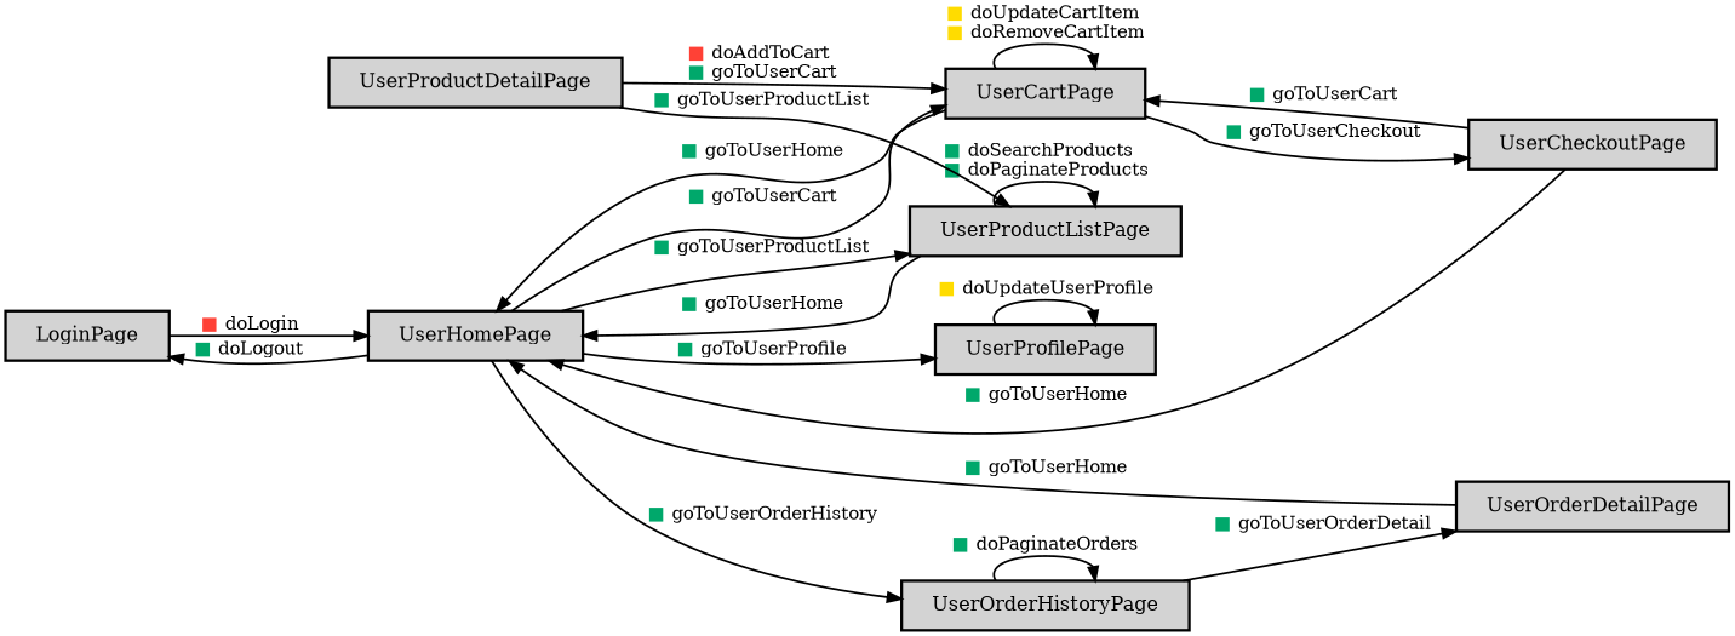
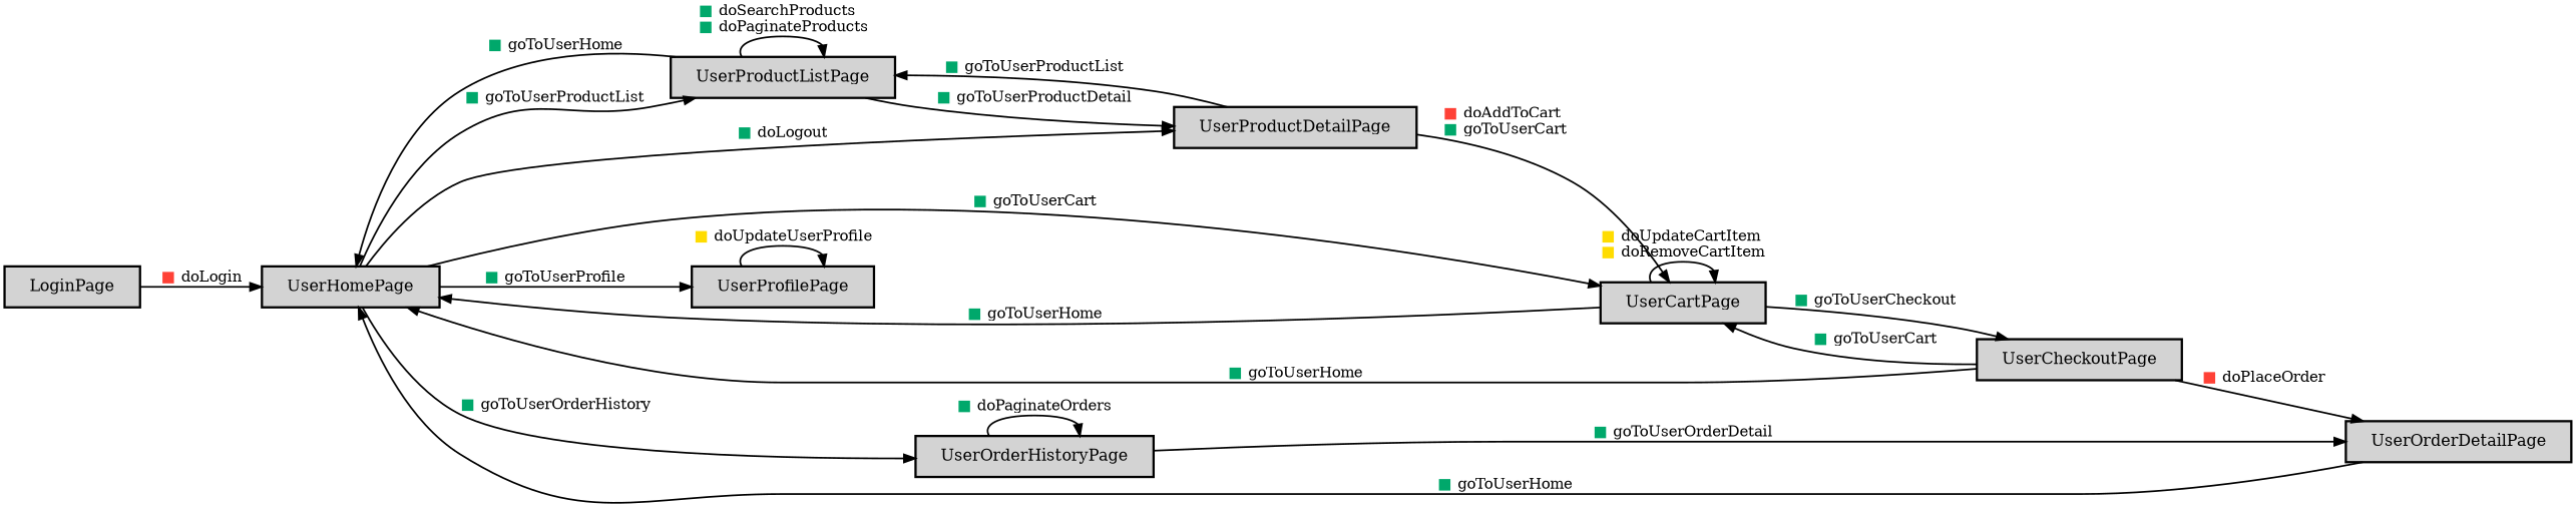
  digraph {
    fontname=Helvetica
    labelloc=t
    rankdir=LR
    node [fillcolor=lightgray margin="0.3,0.1" shape=box style="bold,filled"]
    edge [fontsize=13 penwidth=1.5]
    n1 [label=LoginPage]
    n2 [label=UserHomePage]
    n3 [label=UserProductListPage]
    n4 [label=UserCartPage]
    n5 [label=UserOrderHistoryPage]
    n6 [label=UserProfilePage]
    n7 [label=UserProductDetailPage]
    n8 [label=UserCheckoutPage]
    n9 [label=UserOrderDetailPage]
    n1 -> n2 [label=<<table border="0" cellborder="0" cellspacing="0" cellpadding="0"><tr><td valign="middle" href="#doLogin" tooltip="ログイン (unsafe)"><font color="#FF4136">■</font> doLogin</td></tr></table>>]
-   n2 -> n1 [label=<<table border="0" cellborder="0" cellspacing="0" cellpadding="0"><tr><td valign="middle" href="#doLogout" tooltip="ログアウト (safe)"><font color="#00A86B">■</font> doLogout</td></tr></table>>]
+   n2 -> n7 [label=<<table border="0" cellborder="0" cellspacing="0" cellpadding="0"><tr><td valign="middle" href="#doLogout" tooltip="ログアウト (safe)"><font color="#00A86B">■</font> doLogout</td></tr></table>>]
    n2 -> n3 [label=<<table border="0" cellborder="0" cellspacing="0" cellpadding="0"><tr><td valign="middle" href="#goToUserProductList" tooltip="ユーザー製品リストへ移動 (safe)"><font color="#00A86B">■</font> goToUserProductList</td></tr></table>>]
    n2 -> n4 [label=<<table border="0" cellborder="0" cellspacing="0" cellpadding="0"><tr><td valign="middle" href="#goToUserCart" tooltip="ユーザーカートへ移動 (safe)"><font color="#00A86B">■</font> goToUserCart</td></tr></table>>]
    n2 -> n5 [label=<<table border="0" cellborder="0" cellspacing="0" cellpadding="0"><tr><td valign="middle" href="#goToUserOrderHistory" tooltip="ユーザー注文履歴へ移動 (safe)"><font color="#00A86B">■</font> goToUserOrderHistory</td></tr></table>>]
    n2 -> n6 [label=<<table border="0" cellborder="0" cellspacing="0" cellpadding="0"><tr><td valign="middle" href="#goToUserProfile" tooltip="ユーザープロフィールへ移動 (safe)"><font color="#00A86B">■</font> goToUserProfile</td></tr></table>>]
    n3 -> n2 [label=<<table border="0" cellborder="0" cellspacing="0" cellpadding="0"><tr><td valign="middle" href="#goToUserHome" tooltip="ユーザーホームへ移動 (safe)"><font color="#00A86B">■</font> goToUserHome</td></tr></table>>]
    n3 -> n3 [label=<<table border="0" cellborder="0" cellspacing="0" cellpadding="0"><tr><td valign="middle" align="left" href="#doSearchProducts" tooltip="製品検索 (safe)"><font color="#00A86B">■</font> doSearchProducts</td></tr><tr><td valign="middle" align="left" href="#doPaginateProducts" tooltip="製品リストのページネーション (safe)"><font color="#00A86B">■</font> doPaginateProducts</td></tr></table>>]
+   n3 -> n7 [label=<<table border="0" cellborder="0" cellspacing="0" cellpadding="0"><tr><td valign="middle" href="#goToUserProductDetail" tooltip="ユーザー製品詳細へ移動 (safe)"><font color="#00A86B">■</font> goToUserProductDetail</td></tr></table>>]
    n4 -> n2 [label=<<table border="0" cellborder="0" cellspacing="0" cellpadding="0"><tr><td valign="middle" href="#goToUserHome" tooltip="ユーザーホームへ移動 (safe)"><font color="#00A86B">■</font> goToUserHome</td></tr></table>>]
    n4 -> n4 [label=<<table border="0" cellborder="0" cellspacing="0" cellpadding="0"><tr><td valign="middle" align="left" href="#doUpdateCartItem" tooltip="カート内アイテム更新 (idempotent)"><font color="#FFDC00">■</font> doUpdateCartItem</td></tr><tr><td valign="middle" align="left" href="#doRemoveCartItem" tooltip="カート内アイテム削除 (idempotent)"><font color="#FFDC00">■</font> doRemoveCartItem</td></tr></table>>]
    n4 -> n8 [label=<<table border="0" cellborder="0" cellspacing="0" cellpadding="0"><tr><td valign="middle" href="#goToUserCheckout" tooltip="ユーザーチェックアウトへ移動 (safe)"><font color="#00A86B">■</font> goToUserCheckout</td></tr></table>>]
    n5 -> n5 [label=<<table border="0" cellborder="0" cellspacing="0" cellpadding="0"><tr><td valign="middle" href="#doPaginateOrders" tooltip="注文リストのページネーション (safe)"><font color="#00A86B">■</font> doPaginateOrders</td></tr></table>>]
    n5 -> n9 [label=<<table border="0" cellborder="0" cellspacing="0" cellpadding="0"><tr><td valign="middle" href="#goToUserOrderDetail" tooltip="ユーザー注文詳細へ移動 (safe)"><font color="#00A86B">■</font> goToUserOrderDetail</td></tr></table>>]
    n6 -> n6 [label=<<table border="0" cellborder="0" cellspacing="0" cellpadding="0"><tr><td valign="middle" href="#doUpdateUserProfile" tooltip="ユーザープロフィール更新 (idempotent)"><font color="#FFDC00">■</font> doUpdateUserProfile</td></tr></table>>]
    n7 -> n3 [label=<<table border="0" cellborder="0" cellspacing="0" cellpadding="0"><tr><td valign="middle" href="#goToUserProductList" tooltip="ユーザー製品リストへ移動 (safe)"><font color="#00A86B">■</font> goToUserProductList</td></tr></table>>]
    n7 -> n4 [label=<<table border="0" cellborder="0" cellspacing="0" cellpadding="0"><tr><td valign="middle" align="left" href="#doAddToCart" tooltip="カートに追加 (unsafe)"><font color="#FF4136">■</font> doAddToCart</td></tr><tr><td valign="middle" align="left" href="#goToUserCart" tooltip="ユーザーカートへ移動 (safe)"><font color="#00A86B">■</font> goToUserCart</td></tr></table>>]
    n8 -> n2 [label=<<table border="0" cellborder="0" cellspacing="0" cellpadding="0"><tr><td valign="middle" href="#goToUserHome" tooltip="ユーザーホームへ移動 (safe)"><font color="#00A86B">■</font> goToUserHome</td></tr></table>>]
    n8 -> n4 [label=<<table border="0" cellborder="0" cellspacing="0" cellpadding="0"><tr><td valign="middle" href="#goToUserCart" tooltip="ユーザーカートへ移動 (safe)"><font color="#00A86B">■</font> goToUserCart</td></tr></table>>]
+   n8 -> n9 [label=<<table border="0" cellborder="0" cellspacing="0" cellpadding="0"><tr><td valign="middle" href="#doPlaceOrder" tooltip="注文確定 (unsafe)"><font color="#FF4136">■</font> doPlaceOrder</td></tr></table>>]
    n9 -> n2 [label=<<table border="0" cellborder="0" cellspacing="0" cellpadding="0"><tr><td valign="middle" href="#goToUserHome" tooltip="ユーザーホームへ移動 (safe)"><font color="#00A86B">■</font> goToUserHome</td></tr></table>>]
  }
